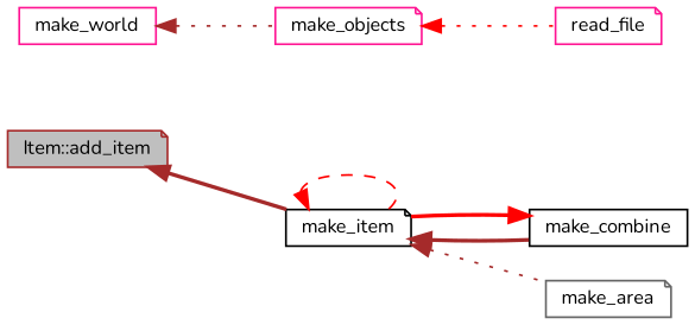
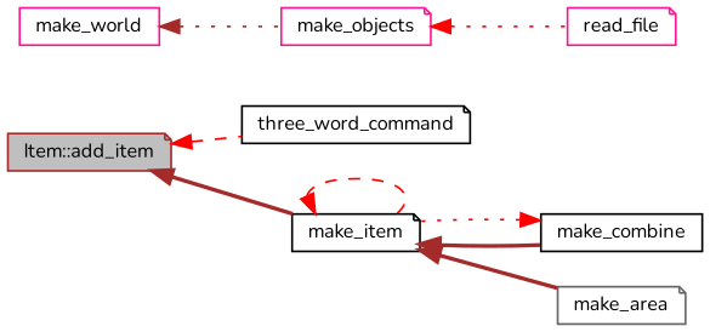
  digraph {
    fontname=Nunito
    rankdir=LR
    node [color=black fillcolor=white fontname=Nunito fontsize=10 shape=note style=filled]
    edge [color=red dir=back fontname=Nunito fontsize=10 labelfontname=Helvetica labelfontsize=10 style=bold]
    n1 [color=brown fillcolor=grey75 fontcolor=black height=0.2 label="Item::add_item" width=0.4]
+   n2 [height=0.2 label=three_word_command width=0.4]
    n3 [height=0.2 label=make_item width=0.4]
    n4 [height=0.2 label=make_combine shape=box width=0.4]
    n5 [color=gray40 height=0.2 label=make_area width=0.4]
    n6 [color=deeppink height=0.2 label=make_world shape=box width=0.4]
    n7 [color=deeppink height=0.2 label=make_objects width=0.4]
    n8 [color=deeppink height=0.2 label=read_file width=0.4]
+   n1 -> n2 [style=dashed]
    n1 -> n3 [color=brown]
    n3 -> n3 [style=dashed]
    n3 -> n4 [color=brown]
-   n3 -> n5 [color=brown style=dotted]
-   n4 -> n3
+   n3 -> n5 [color=brown]
+   n4 -> n3 [style=dotted]
    n6 -> n7 [color=brown style=dotted]
    n7 -> n8 [style=dotted]
  }
